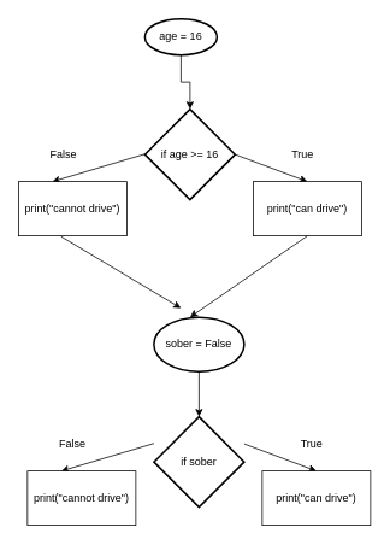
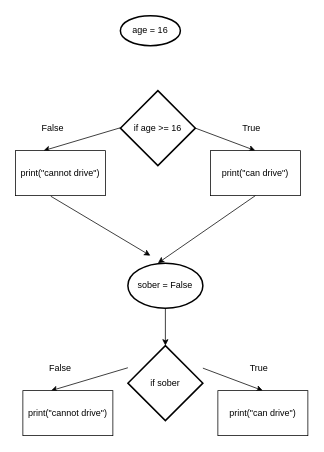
  <mxCell id="0" />
  <mxCell id="1" parent="0" />
- <mxCell id="2" style="edgeStyle=orthogonalEdgeStyle;rounded=0;orthogonalLoop=1;jettySize=auto;html=1;exitX=0.5;exitY=1;exitDx=0;exitDy=0;exitPerimeter=0;entryX=0.5;entryY=0;entryDx=0;entryDy=0;entryPerimeter=0;" parent="1" source="3" target="8" edge="1"><mxGeometry relative="1" as="geometry" /></mxCell>
  <mxCell id="3" value="age = 16" style="strokeWidth=2;html=1;shape=mxgraph.flowchart.start_1;whiteSpace=wrap;" parent="1" vertex="1"><mxGeometry x="160" y="20" width="80" height="40" as="geometry" /></mxCell>
  <mxCell id="4" value="" style="endArrow=classic;html=1;exitX=1;exitY=0.5;exitDx=0;exitDy=0;exitPerimeter=0;entryX=0.5;entryY=0;entryDx=0;entryDy=0;" parent="1" source="8" target="10" edge="1"><mxGeometry width="50" height="50" relative="1" as="geometry"><mxPoint x="210" y="190" as="sourcePoint" /><mxPoint x="350" y="170" as="targetPoint" /></mxGeometry></mxCell>
  <mxCell id="5" value="" style="endArrow=classic;html=1;entryX=0.311;entryY=0.002;entryDx=0;entryDy=0;entryPerimeter=0;" parent="1" target="9" edge="1"><mxGeometry width="50" height="50" relative="1" as="geometry"><mxPoint x="160" y="169.5" as="sourcePoint" /><mxPoint x="70" y="169.5" as="targetPoint" /></mxGeometry></mxCell>
  <mxCell id="6" value="True" style="text;html=1;strokeColor=none;fillColor=none;align=center;verticalAlign=middle;whiteSpace=wrap;rounded=0;" parent="1" vertex="1"><mxGeometry x="315" y="160" width="40" height="20" as="geometry" /></mxCell>
  <mxCell id="7" value="" style="endArrow=classic;html=1;" parent="1" source="8" edge="1"><mxGeometry width="50" height="50" relative="1" as="geometry"><mxPoint x="210" y="190" as="sourcePoint" /><mxPoint x="260" y="140" as="targetPoint" /></mxGeometry></mxCell>
  <mxCell id="8" value="if age &amp;gt;= 16" style="strokeWidth=2;html=1;shape=mxgraph.flowchart.decision;whiteSpace=wrap;" parent="1" vertex="1"><mxGeometry x="160" y="120" width="100" height="100" as="geometry" /></mxCell>
  <mxCell id="9" value="print(&quot;cannot drive&quot;)" style="rounded=0;whiteSpace=wrap;html=1;" parent="1" vertex="1"><mxGeometry x="20" y="200" width="120" height="60" as="geometry" /></mxCell>
  <mxCell id="10" value="print(&quot;can drive&quot;)" style="rounded=0;whiteSpace=wrap;html=1;" parent="1" vertex="1"><mxGeometry x="280" y="200" width="120" height="60" as="geometry" /></mxCell>
  <mxCell id="11" value="False" style="text;html=1;strokeColor=none;fillColor=none;align=center;verticalAlign=middle;whiteSpace=wrap;rounded=0;" parent="1" vertex="1"><mxGeometry x="50" y="160" width="40" height="20" as="geometry" /></mxCell>
  <mxCell id="12" value="" style="endArrow=classic;html=1;exitX=0.394;exitY=1.014;exitDx=0;exitDy=0;exitPerimeter=0;" edge="1" parent="1" source="9"><mxGeometry width="50" height="50" relative="1" as="geometry"><mxPoint x="210" y="360" as="sourcePoint" /><mxPoint x="200" y="340" as="targetPoint" /></mxGeometry></mxCell>
  <mxCell id="13" value="" style="endArrow=classic;html=1;exitX=0.5;exitY=1;exitDx=0;exitDy=0;" edge="1" parent="1" source="10"><mxGeometry width="50" height="50" relative="1" as="geometry"><mxPoint x="77.28" y="270.84" as="sourcePoint" /><mxPoint x="210" y="350" as="targetPoint" /></mxGeometry></mxCell>
  <mxCell id="14" value="sober = False" style="strokeWidth=2;html=1;shape=mxgraph.flowchart.start_1;whiteSpace=wrap;" vertex="1" parent="1"><mxGeometry x="170" y="350" width="100" height="60" as="geometry" /></mxCell>
  <mxCell id="15" value="" style="endArrow=classic;html=1;exitX=1;exitY=0.5;exitDx=0;exitDy=0;exitPerimeter=0;entryX=0.5;entryY=0;entryDx=0;entryDy=0;" edge="1" parent="1" target="20"><mxGeometry width="50" height="50" relative="1" as="geometry"><mxPoint x="270" y="490" as="sourcePoint" /><mxPoint x="360" y="490" as="targetPoint" /></mxGeometry></mxCell>
  <mxCell id="16" value="" style="endArrow=classic;html=1;entryX=0.311;entryY=0.002;entryDx=0;entryDy=0;entryPerimeter=0;" edge="1" parent="1" target="19"><mxGeometry width="50" height="50" relative="1" as="geometry"><mxPoint x="170" y="489.5" as="sourcePoint" /><mxPoint x="80" y="489.5" as="targetPoint" /></mxGeometry></mxCell>
  <mxCell id="17" value="True" style="text;html=1;strokeColor=none;fillColor=none;align=center;verticalAlign=middle;whiteSpace=wrap;rounded=0;" vertex="1" parent="1"><mxGeometry x="325" y="480" width="40" height="20" as="geometry" /></mxCell>
  <mxCell id="18" value="" style="endArrow=classic;html=1;" edge="1" parent="1"><mxGeometry width="50" height="50" relative="1" as="geometry"><mxPoint x="270" y="460" as="sourcePoint" /><mxPoint x="270" y="460" as="targetPoint" /></mxGeometry></mxCell>
  <mxCell id="19" value="print(&quot;cannot drive&quot;)" style="rounded=0;whiteSpace=wrap;html=1;" vertex="1" parent="1"><mxGeometry x="30" y="520" width="120" height="60" as="geometry" /></mxCell>
  <mxCell id="20" value="print(&quot;can drive&quot;)" style="rounded=0;whiteSpace=wrap;html=1;" vertex="1" parent="1"><mxGeometry x="290" y="520" width="120" height="60" as="geometry" /></mxCell>
  <mxCell id="21" value="False" style="text;html=1;strokeColor=none;fillColor=none;align=center;verticalAlign=middle;whiteSpace=wrap;rounded=0;" vertex="1" parent="1"><mxGeometry x="60" y="480" width="40" height="20" as="geometry" /></mxCell>
  <mxCell id="22" value="if sober" style="strokeWidth=2;html=1;shape=mxgraph.flowchart.decision;whiteSpace=wrap;" vertex="1" parent="1"><mxGeometry x="170" y="460" width="100" height="100" as="geometry" /></mxCell>
  <mxCell id="23" value="" style="endArrow=classic;html=1;entryX=0.5;entryY=0;entryDx=0;entryDy=0;entryPerimeter=0;exitX=0.5;exitY=1;exitDx=0;exitDy=0;exitPerimeter=0;" edge="1" parent="1" source="14" target="22"><mxGeometry width="50" height="50" relative="1" as="geometry"><mxPoint x="220" y="500" as="sourcePoint" /><mxPoint x="270" y="450" as="targetPoint" /></mxGeometry></mxCell>
